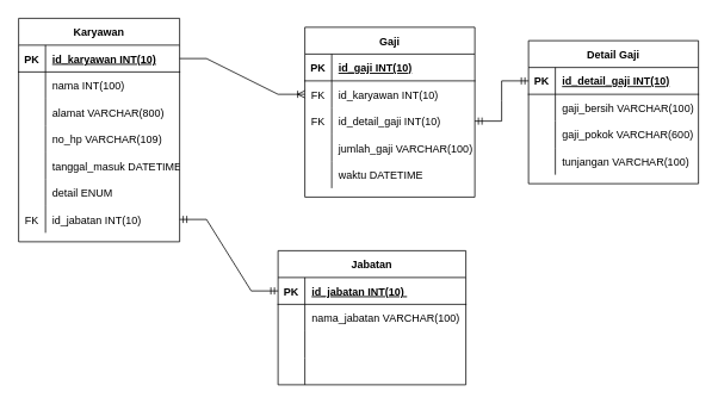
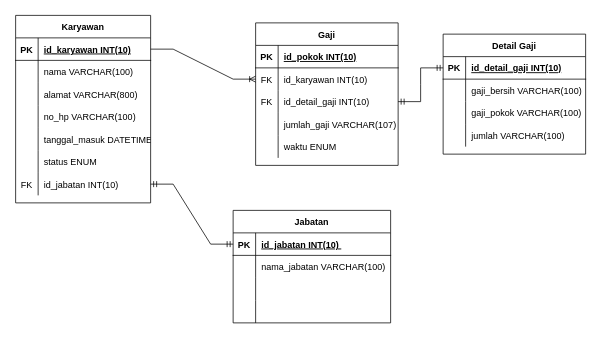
  <mxCell id="0" />
  <mxCell id="1" parent="0" />
  <mxCell id="2" value="Karyawan" style="shape=table;startSize=30;container=1;collapsible=1;childLayout=tableLayout;fixedRows=1;rowLines=0;fontStyle=1;align=center;resizeLast=1;" parent="1" vertex="1"><mxGeometry y="20" width="180" height="250" as="geometry" x="20" /></mxCell>
  <mxCell id="3" value="" style="shape=tableRow;horizontal=0;startSize=0;swimlaneHead=0;swimlaneBody=0;fillColor=none;collapsible=0;dropTarget=0;points=[[0,0.5],[1,0.5]];portConstraint=eastwest;top=0;left=0;right=0;bottom=1;" parent="2" vertex="1"><mxGeometry y="30" width="180" height="30" as="geometry" /></mxCell>
  <mxCell id="4" value="PK" style="shape=partialRectangle;connectable=0;fillColor=none;top=0;left=0;bottom=0;right=0;fontStyle=1;overflow=hidden;" parent="3" vertex="1"><mxGeometry width="30" height="30" as="geometry"><mxRectangle width="30" height="30" as="alternateBounds" /></mxGeometry></mxCell>
  <mxCell id="5" value="id_karyawan INT(10)" style="shape=partialRectangle;connectable=0;fillColor=none;top=0;left=0;bottom=0;right=0;align=left;spacingLeft=6;fontStyle=5;overflow=hidden;" parent="3" vertex="1"><mxGeometry x="30" width="150" height="30" as="geometry"><mxRectangle width="150" height="30" as="alternateBounds" /></mxGeometry></mxCell>
  <mxCell id="6" value="" style="shape=tableRow;horizontal=0;startSize=0;swimlaneHead=0;swimlaneBody=0;fillColor=none;collapsible=0;dropTarget=0;points=[[0,0.5],[1,0.5]];portConstraint=eastwest;top=0;left=0;right=0;bottom=0;" parent="2" vertex="1"><mxGeometry y="60" width="180" height="30" as="geometry" /></mxCell>
  <mxCell id="7" value="" style="shape=partialRectangle;connectable=0;fillColor=none;top=0;left=0;bottom=0;right=0;editable=1;overflow=hidden;" parent="6" vertex="1"><mxGeometry width="30" height="30" as="geometry"><mxRectangle width="30" height="30" as="alternateBounds" /></mxGeometry></mxCell>
- <mxCell id="8" value="nama INT(100)" style="shape=partialRectangle;connectable=0;fillColor=none;top=0;left=0;bottom=0;right=0;align=left;spacingLeft=6;overflow=hidden;" parent="6" vertex="1"><mxGeometry x="30" width="150" height="30" as="geometry"><mxRectangle width="150" height="30" as="alternateBounds" /></mxGeometry></mxCell>
+ <mxCell id="8" value="nama VARCHAR(100)" style="shape=partialRectangle;connectable=0;fillColor=none;top=0;left=0;bottom=0;right=0;align=left;spacingLeft=6;overflow=hidden;" parent="6" vertex="1"><mxGeometry x="30" width="150" height="30" as="geometry"><mxRectangle width="150" height="30" as="alternateBounds" /></mxGeometry></mxCell>
  <mxCell id="9" value="" style="shape=tableRow;horizontal=0;startSize=0;swimlaneHead=0;swimlaneBody=0;fillColor=none;collapsible=0;dropTarget=0;points=[[0,0.5],[1,0.5]];portConstraint=eastwest;top=0;left=0;right=0;bottom=0;" parent="2" vertex="1"><mxGeometry y="90" width="180" height="30" as="geometry" /></mxCell>
  <mxCell id="10" value="" style="shape=partialRectangle;connectable=0;fillColor=none;top=0;left=0;bottom=0;right=0;editable=1;overflow=hidden;" parent="9" vertex="1"><mxGeometry width="30" height="30" as="geometry"><mxRectangle width="30" height="30" as="alternateBounds" /></mxGeometry></mxCell>
  <mxCell id="11" value="alamat VARCHAR(800)" style="shape=partialRectangle;connectable=0;fillColor=none;top=0;left=0;bottom=0;right=0;align=left;spacingLeft=6;overflow=hidden;" parent="9" vertex="1"><mxGeometry x="30" width="150" height="30" as="geometry"><mxRectangle width="150" height="30" as="alternateBounds" /></mxGeometry></mxCell>
  <mxCell id="12" value="" style="shape=tableRow;horizontal=0;startSize=0;swimlaneHead=0;swimlaneBody=0;fillColor=none;collapsible=0;dropTarget=0;points=[[0,0.5],[1,0.5]];portConstraint=eastwest;top=0;left=0;right=0;bottom=0;" parent="2" vertex="1"><mxGeometry y="120" width="180" height="30" as="geometry" /></mxCell>
  <mxCell id="13" value="" style="shape=partialRectangle;connectable=0;fillColor=none;top=0;left=0;bottom=0;right=0;editable=1;overflow=hidden;" parent="12" vertex="1"><mxGeometry width="30" height="30" as="geometry"><mxRectangle width="30" height="30" as="alternateBounds" /></mxGeometry></mxCell>
- <mxCell id="14" value="no_hp VARCHAR(109)" style="shape=partialRectangle;connectable=0;fillColor=none;top=0;left=0;bottom=0;right=0;align=left;spacingLeft=6;overflow=hidden;" parent="12" vertex="1"><mxGeometry x="30" width="150" height="30" as="geometry"><mxRectangle width="150" height="30" as="alternateBounds" /></mxGeometry></mxCell>
+ <mxCell id="14" value="no_hp VARCHAR(100)" style="shape=partialRectangle;connectable=0;fillColor=none;top=0;left=0;bottom=0;right=0;align=left;spacingLeft=6;overflow=hidden;" parent="12" vertex="1"><mxGeometry x="30" width="150" height="30" as="geometry"><mxRectangle width="150" height="30" as="alternateBounds" /></mxGeometry></mxCell>
  <mxCell id="15" value="" style="shape=tableRow;horizontal=0;startSize=0;swimlaneHead=0;swimlaneBody=0;fillColor=none;collapsible=0;dropTarget=0;points=[[0,0.5],[1,0.5]];portConstraint=eastwest;top=0;left=0;right=0;bottom=0;" parent="2" vertex="1"><mxGeometry y="150" width="180" height="30" as="geometry" /></mxCell>
  <mxCell id="16" value="" style="shape=partialRectangle;connectable=0;fillColor=none;top=0;left=0;bottom=0;right=0;editable=1;overflow=hidden;" parent="15" vertex="1"><mxGeometry width="30" height="30" as="geometry"><mxRectangle width="30" height="30" as="alternateBounds" /></mxGeometry></mxCell>
  <mxCell id="17" value="tanggal_masuk DATETIME" style="shape=partialRectangle;connectable=0;fillColor=none;top=0;left=0;bottom=0;right=0;align=left;spacingLeft=6;overflow=hidden;" parent="15" vertex="1"><mxGeometry x="30" width="150" height="30" as="geometry"><mxRectangle width="150" height="30" as="alternateBounds" /></mxGeometry></mxCell>
  <mxCell id="18" value="" style="shape=tableRow;horizontal=0;startSize=0;swimlaneHead=0;swimlaneBody=0;fillColor=none;collapsible=0;dropTarget=0;points=[[0,0.5],[1,0.5]];portConstraint=eastwest;top=0;left=0;right=0;bottom=0;" parent="2" vertex="1"><mxGeometry y="180" width="180" height="30" as="geometry" /></mxCell>
  <mxCell id="19" value="" style="shape=partialRectangle;connectable=0;fillColor=none;top=0;left=0;bottom=0;right=0;editable=1;overflow=hidden;" parent="18" vertex="1"><mxGeometry width="30" height="30" as="geometry"><mxRectangle width="30" height="30" as="alternateBounds" /></mxGeometry></mxCell>
- <mxCell id="20" value="detail ENUM" style="shape=partialRectangle;connectable=0;fillColor=none;top=0;left=0;bottom=0;right=0;align=left;spacingLeft=6;overflow=hidden;" parent="18" vertex="1"><mxGeometry x="30" width="150" height="30" as="geometry"><mxRectangle width="150" height="30" as="alternateBounds" /></mxGeometry></mxCell>
+ <mxCell id="20" value="status ENUM" style="shape=partialRectangle;connectable=0;fillColor=none;top=0;left=0;bottom=0;right=0;align=left;spacingLeft=6;overflow=hidden;" parent="18" vertex="1"><mxGeometry x="30" width="150" height="30" as="geometry"><mxRectangle width="150" height="30" as="alternateBounds" /></mxGeometry></mxCell>
  <mxCell id="21" value="" style="shape=tableRow;horizontal=0;startSize=0;swimlaneHead=0;swimlaneBody=0;fillColor=none;collapsible=0;dropTarget=0;points=[[0,0.5],[1,0.5]];portConstraint=eastwest;top=0;left=0;right=0;bottom=0;" parent="2" vertex="1"><mxGeometry y="210" width="180" height="30" as="geometry" /></mxCell>
  <mxCell id="22" value="FK" style="shape=partialRectangle;connectable=0;fillColor=none;top=0;left=0;bottom=0;right=0;editable=1;overflow=hidden;" parent="21" vertex="1"><mxGeometry width="30" height="30" as="geometry"><mxRectangle width="30" height="30" as="alternateBounds" /></mxGeometry></mxCell>
  <mxCell id="23" value="id_jabatan INT(10)" style="shape=partialRectangle;connectable=0;fillColor=none;top=0;left=0;bottom=0;right=0;align=left;spacingLeft=6;overflow=hidden;" parent="21" vertex="1"><mxGeometry x="30" width="150" height="30" as="geometry"><mxRectangle width="150" height="30" as="alternateBounds" /></mxGeometry></mxCell>
  <mxCell id="24" value="Gaji" style="shape=table;startSize=30;container=1;collapsible=1;childLayout=tableLayout;fixedRows=1;rowLines=0;fontStyle=1;align=center;resizeLast=1;" parent="1" vertex="1"><mxGeometry x="340" y="30" width="190" height="190" as="geometry" /></mxCell>
  <mxCell id="25" value="" style="shape=tableRow;horizontal=0;startSize=0;swimlaneHead=0;swimlaneBody=0;fillColor=none;collapsible=0;dropTarget=0;points=[[0,0.5],[1,0.5]];portConstraint=eastwest;top=0;left=0;right=0;bottom=1;" parent="24" vertex="1"><mxGeometry y="30" width="190" height="30" as="geometry" /></mxCell>
  <mxCell id="26" value="PK" style="shape=partialRectangle;connectable=0;fillColor=none;top=0;left=0;bottom=0;right=0;fontStyle=1;overflow=hidden;" parent="25" vertex="1"><mxGeometry width="30" height="30" as="geometry"><mxRectangle width="30" height="30" as="alternateBounds" /></mxGeometry></mxCell>
- <mxCell id="27" value="id_gaji INT(10)" style="shape=partialRectangle;connectable=0;fillColor=none;top=0;left=0;bottom=0;right=0;align=left;spacingLeft=6;fontStyle=5;overflow=hidden;" parent="25" vertex="1"><mxGeometry x="30" width="160" height="30" as="geometry"><mxRectangle width="160" height="30" as="alternateBounds" /></mxGeometry></mxCell>
+ <mxCell id="27" value="id_pokok INT(10)" style="shape=partialRectangle;connectable=0;fillColor=none;top=0;left=0;bottom=0;right=0;align=left;spacingLeft=6;fontStyle=5;overflow=hidden;" parent="25" vertex="1"><mxGeometry x="30" width="160" height="30" as="geometry"><mxRectangle width="160" height="30" as="alternateBounds" /></mxGeometry></mxCell>
  <mxCell id="28" value="" style="shape=tableRow;horizontal=0;startSize=0;swimlaneHead=0;swimlaneBody=0;fillColor=none;collapsible=0;dropTarget=0;points=[[0,0.5],[1,0.5]];portConstraint=eastwest;top=0;left=0;right=0;bottom=0;" parent="24" vertex="1"><mxGeometry y="60" width="190" height="30" as="geometry" /></mxCell>
  <mxCell id="29" value="FK" style="shape=partialRectangle;connectable=0;fillColor=none;top=0;left=0;bottom=0;right=0;editable=1;overflow=hidden;" parent="28" vertex="1"><mxGeometry width="30" height="30" as="geometry"><mxRectangle width="30" height="30" as="alternateBounds" /></mxGeometry></mxCell>
  <mxCell id="30" value="id_karyawan INT(10)" style="shape=partialRectangle;connectable=0;fillColor=none;top=0;left=0;bottom=0;right=0;align=left;spacingLeft=6;overflow=hidden;" parent="28" vertex="1"><mxGeometry x="30" width="160" height="30" as="geometry"><mxRectangle width="160" height="30" as="alternateBounds" /></mxGeometry></mxCell>
  <mxCell id="31" value="" style="shape=tableRow;horizontal=0;startSize=0;swimlaneHead=0;swimlaneBody=0;fillColor=none;collapsible=0;dropTarget=0;points=[[0,0.5],[1,0.5]];portConstraint=eastwest;top=0;left=0;right=0;bottom=0;" parent="24" vertex="1"><mxGeometry y="90" width="190" height="30" as="geometry" /></mxCell>
  <mxCell id="32" value="FK" style="shape=partialRectangle;connectable=0;fillColor=none;top=0;left=0;bottom=0;right=0;editable=1;overflow=hidden;" parent="31" vertex="1"><mxGeometry width="30" height="30" as="geometry"><mxRectangle width="30" height="30" as="alternateBounds" /></mxGeometry></mxCell>
  <mxCell id="33" value="id_detail_gaji INT(10)" style="shape=partialRectangle;connectable=0;fillColor=none;top=0;left=0;bottom=0;right=0;align=left;spacingLeft=6;overflow=hidden;" parent="31" vertex="1"><mxGeometry x="30" width="160" height="30" as="geometry"><mxRectangle width="160" height="30" as="alternateBounds" /></mxGeometry></mxCell>
  <mxCell id="34" value="" style="shape=tableRow;horizontal=0;startSize=0;swimlaneHead=0;swimlaneBody=0;fillColor=none;collapsible=0;dropTarget=0;points=[[0,0.5],[1,0.5]];portConstraint=eastwest;top=0;left=0;right=0;bottom=0;" parent="24" vertex="1"><mxGeometry y="120" width="190" height="30" as="geometry" /></mxCell>
  <mxCell id="35" value="" style="shape=partialRectangle;connectable=0;fillColor=none;top=0;left=0;bottom=0;right=0;editable=1;overflow=hidden;" parent="34" vertex="1"><mxGeometry width="30" height="30" as="geometry"><mxRectangle width="30" height="30" as="alternateBounds" /></mxGeometry></mxCell>
- <mxCell id="36" value="jumlah_gaji VARCHAR(100)" style="shape=partialRectangle;connectable=0;fillColor=none;top=0;left=0;bottom=0;right=0;align=left;spacingLeft=6;overflow=hidden;" parent="34" vertex="1"><mxGeometry x="30" width="160" height="30" as="geometry"><mxRectangle width="160" height="30" as="alternateBounds" /></mxGeometry></mxCell>
+ <mxCell id="36" value="jumlah_gaji VARCHAR(107)" style="shape=partialRectangle;connectable=0;fillColor=none;top=0;left=0;bottom=0;right=0;align=left;spacingLeft=6;overflow=hidden;" parent="34" vertex="1"><mxGeometry x="30" width="160" height="30" as="geometry"><mxRectangle width="160" height="30" as="alternateBounds" /></mxGeometry></mxCell>
  <mxCell id="37" value="" style="shape=tableRow;horizontal=0;startSize=0;swimlaneHead=0;swimlaneBody=0;fillColor=none;collapsible=0;dropTarget=0;points=[[0,0.5],[1,0.5]];portConstraint=eastwest;top=0;left=0;right=0;bottom=0;" parent="24" vertex="1"><mxGeometry y="150" width="190" height="30" as="geometry" /></mxCell>
  <mxCell id="38" value="" style="shape=partialRectangle;connectable=0;fillColor=none;top=0;left=0;bottom=0;right=0;editable=1;overflow=hidden;" parent="37" vertex="1"><mxGeometry width="30" height="30" as="geometry"><mxRectangle width="30" height="30" as="alternateBounds" /></mxGeometry></mxCell>
- <mxCell id="39" value="waktu DATETIME" style="shape=partialRectangle;connectable=0;fillColor=none;top=0;left=0;bottom=0;right=0;align=left;spacingLeft=6;overflow=hidden;" parent="37" vertex="1"><mxGeometry x="30" width="160" height="30" as="geometry"><mxRectangle width="160" height="30" as="alternateBounds" /></mxGeometry></mxCell>
+ <mxCell id="39" value="waktu ENUM" style="shape=partialRectangle;connectable=0;fillColor=none;top=0;left=0;bottom=0;right=0;align=left;spacingLeft=6;overflow=hidden;" parent="37" vertex="1"><mxGeometry x="30" width="160" height="30" as="geometry"><mxRectangle width="160" height="30" as="alternateBounds" /></mxGeometry></mxCell>
  <mxCell id="40" value="Jabatan" style="shape=table;startSize=30;container=1;collapsible=1;childLayout=tableLayout;fixedRows=1;rowLines=0;fontStyle=1;align=center;resizeLast=1;" parent="1" vertex="1"><mxGeometry x="310" y="280" width="210" height="150" as="geometry" /></mxCell>
  <mxCell id="41" value="" style="shape=tableRow;horizontal=0;startSize=0;swimlaneHead=0;swimlaneBody=0;fillColor=none;collapsible=0;dropTarget=0;points=[[0,0.5],[1,0.5]];portConstraint=eastwest;top=0;left=0;right=0;bottom=1;" parent="40" vertex="1"><mxGeometry y="30" width="210" height="30" as="geometry" /></mxCell>
  <mxCell id="42" value="PK" style="shape=partialRectangle;connectable=0;fillColor=none;top=0;left=0;bottom=0;right=0;fontStyle=1;overflow=hidden;" parent="41" vertex="1"><mxGeometry width="30" height="30" as="geometry"><mxRectangle width="30" height="30" as="alternateBounds" /></mxGeometry></mxCell>
  <mxCell id="43" value="id_jabatan INT(10) " style="shape=partialRectangle;connectable=0;fillColor=none;top=0;left=0;bottom=0;right=0;align=left;spacingLeft=6;fontStyle=5;overflow=hidden;" parent="41" vertex="1"><mxGeometry x="30" width="180" height="30" as="geometry"><mxRectangle width="180" height="30" as="alternateBounds" /></mxGeometry></mxCell>
  <mxCell id="44" value="" style="shape=tableRow;horizontal=0;startSize=0;swimlaneHead=0;swimlaneBody=0;fillColor=none;collapsible=0;dropTarget=0;points=[[0,0.5],[1,0.5]];portConstraint=eastwest;top=0;left=0;right=0;bottom=0;" parent="40" vertex="1"><mxGeometry y="60" width="210" height="30" as="geometry" /></mxCell>
  <mxCell id="45" value="" style="shape=partialRectangle;connectable=0;fillColor=none;top=0;left=0;bottom=0;right=0;editable=1;overflow=hidden;" parent="44" vertex="1"><mxGeometry width="30" height="30" as="geometry"><mxRectangle width="30" height="30" as="alternateBounds" /></mxGeometry></mxCell>
  <mxCell id="46" value="nama_jabatan VARCHAR(100)" style="shape=partialRectangle;connectable=0;fillColor=none;top=0;left=0;bottom=0;right=0;align=left;spacingLeft=6;overflow=hidden;" parent="44" vertex="1"><mxGeometry x="30" width="180" height="30" as="geometry"><mxRectangle width="180" height="30" as="alternateBounds" /></mxGeometry></mxCell>
  <mxCell id="47" value="" style="shape=tableRow;horizontal=0;startSize=0;swimlaneHead=0;swimlaneBody=0;fillColor=none;collapsible=0;dropTarget=0;points=[[0,0.5],[1,0.5]];portConstraint=eastwest;top=0;left=0;right=0;bottom=0;" parent="40" vertex="1"><mxGeometry y="90" width="210" height="30" as="geometry" /></mxCell>
  <mxCell id="48" value="" style="shape=partialRectangle;connectable=0;fillColor=none;top=0;left=0;bottom=0;right=0;editable=1;overflow=hidden;" parent="47" vertex="1"><mxGeometry width="30" height="30" as="geometry"><mxRectangle width="30" height="30" as="alternateBounds" /></mxGeometry></mxCell>
  <mxCell id="49" value="" style="shape=partialRectangle;connectable=0;fillColor=none;top=0;left=0;bottom=0;right=0;align=left;spacingLeft=6;overflow=hidden;" parent="47" vertex="1"><mxGeometry x="30" width="180" height="30" as="geometry"><mxRectangle width="180" height="30" as="alternateBounds" /></mxGeometry></mxCell>
  <mxCell id="50" value="" style="shape=tableRow;horizontal=0;startSize=0;swimlaneHead=0;swimlaneBody=0;fillColor=none;collapsible=0;dropTarget=0;points=[[0,0.5],[1,0.5]];portConstraint=eastwest;top=0;left=0;right=0;bottom=0;" parent="40" vertex="1"><mxGeometry y="120" width="210" height="30" as="geometry" /></mxCell>
  <mxCell id="51" value="" style="shape=partialRectangle;connectable=0;fillColor=none;top=0;left=0;bottom=0;right=0;editable=1;overflow=hidden;" parent="50" vertex="1"><mxGeometry width="30" height="30" as="geometry"><mxRectangle width="30" height="30" as="alternateBounds" /></mxGeometry></mxCell>
  <mxCell id="52" value="" style="shape=partialRectangle;connectable=0;fillColor=none;top=0;left=0;bottom=0;right=0;align=left;spacingLeft=6;overflow=hidden;" parent="50" vertex="1"><mxGeometry x="30" width="180" height="30" as="geometry"><mxRectangle width="180" height="30" as="alternateBounds" /></mxGeometry></mxCell>
  <mxCell id="53" value="" style="edgeStyle=entityRelationEdgeStyle;fontSize=12;html=1;endArrow=ERmandOne;startArrow=ERmandOne;rounded=0;entryX=1;entryY=0.5;entryDx=0;entryDy=0;exitX=0;exitY=0.5;exitDx=0;exitDy=0;" parent="1" source="41" target="21" edge="1"><mxGeometry width="100" height="100" relative="1" as="geometry"><mxPoint x="50" y="380" as="sourcePoint" /><mxPoint x="330" y="340" as="targetPoint" /></mxGeometry></mxCell>
  <mxCell id="54" value="Detail Gaji" style="shape=table;startSize=30;container=1;collapsible=1;childLayout=tableLayout;fixedRows=1;rowLines=0;fontStyle=1;align=center;resizeLast=1;" parent="1" vertex="1"><mxGeometry x="590" y="45" width="190" height="160" as="geometry" /></mxCell>
  <mxCell id="55" value="" style="shape=tableRow;horizontal=0;startSize=0;swimlaneHead=0;swimlaneBody=0;fillColor=none;collapsible=0;dropTarget=0;points=[[0,0.5],[1,0.5]];portConstraint=eastwest;top=0;left=0;right=0;bottom=1;" parent="54" vertex="1"><mxGeometry y="30" width="190" height="30" as="geometry" /></mxCell>
  <mxCell id="56" value="PK" style="shape=partialRectangle;connectable=0;fillColor=none;top=0;left=0;bottom=0;right=0;fontStyle=1;overflow=hidden;" parent="55" vertex="1"><mxGeometry width="30" height="30" as="geometry"><mxRectangle width="30" height="30" as="alternateBounds" /></mxGeometry></mxCell>
  <mxCell id="57" value="id_detail_gaji INT(10)" style="shape=partialRectangle;connectable=0;fillColor=none;top=0;left=0;bottom=0;right=0;align=left;spacingLeft=6;fontStyle=5;overflow=hidden;" parent="55" vertex="1"><mxGeometry x="30" width="160" height="30" as="geometry"><mxRectangle width="160" height="30" as="alternateBounds" /></mxGeometry></mxCell>
  <mxCell id="58" value="" style="shape=tableRow;horizontal=0;startSize=0;swimlaneHead=0;swimlaneBody=0;fillColor=none;collapsible=0;dropTarget=0;points=[[0,0.5],[1,0.5]];portConstraint=eastwest;top=0;left=0;right=0;bottom=0;" parent="54" vertex="1"><mxGeometry y="60" width="190" height="30" as="geometry" /></mxCell>
  <mxCell id="59" value="" style="shape=partialRectangle;connectable=0;fillColor=none;top=0;left=0;bottom=0;right=0;editable=1;overflow=hidden;" parent="58" vertex="1"><mxGeometry width="30" height="30" as="geometry"><mxRectangle width="30" height="30" as="alternateBounds" /></mxGeometry></mxCell>
  <mxCell id="60" value="gaji_bersih VARCHAR(100)" style="shape=partialRectangle;connectable=0;fillColor=none;top=0;left=0;bottom=0;right=0;align=left;spacingLeft=6;overflow=hidden;" parent="58" vertex="1"><mxGeometry x="30" width="160" height="30" as="geometry"><mxRectangle width="160" height="30" as="alternateBounds" /></mxGeometry></mxCell>
  <mxCell id="61" value="" style="shape=tableRow;horizontal=0;startSize=0;swimlaneHead=0;swimlaneBody=0;fillColor=none;collapsible=0;dropTarget=0;points=[[0,0.5],[1,0.5]];portConstraint=eastwest;top=0;left=0;right=0;bottom=0;" parent="54" vertex="1"><mxGeometry y="90" width="190" height="30" as="geometry" /></mxCell>
  <mxCell id="62" value="" style="shape=partialRectangle;connectable=0;fillColor=none;top=0;left=0;bottom=0;right=0;editable=1;overflow=hidden;" parent="61" vertex="1"><mxGeometry width="30" height="30" as="geometry"><mxRectangle width="30" height="30" as="alternateBounds" /></mxGeometry></mxCell>
- <mxCell id="63" value="gaji_pokok VARCHAR(600)" style="shape=partialRectangle;connectable=0;fillColor=none;top=0;left=0;bottom=0;right=0;align=left;spacingLeft=6;overflow=hidden;" parent="61" vertex="1"><mxGeometry x="30" width="160" height="30" as="geometry"><mxRectangle width="160" height="30" as="alternateBounds" /></mxGeometry></mxCell>
+ <mxCell id="63" value="gaji_pokok VARCHAR(100)" style="shape=partialRectangle;connectable=0;fillColor=none;top=0;left=0;bottom=0;right=0;align=left;spacingLeft=6;overflow=hidden;" parent="61" vertex="1"><mxGeometry x="30" width="160" height="30" as="geometry"><mxRectangle width="160" height="30" as="alternateBounds" /></mxGeometry></mxCell>
  <mxCell id="64" value="" style="shape=tableRow;horizontal=0;startSize=0;swimlaneHead=0;swimlaneBody=0;fillColor=none;collapsible=0;dropTarget=0;points=[[0,0.5],[1,0.5]];portConstraint=eastwest;top=0;left=0;right=0;bottom=0;" parent="54" vertex="1"><mxGeometry y="120" width="190" height="30" as="geometry" /></mxCell>
  <mxCell id="65" value="" style="shape=partialRectangle;connectable=0;fillColor=none;top=0;left=0;bottom=0;right=0;editable=1;overflow=hidden;" parent="64" vertex="1"><mxGeometry width="30" height="30" as="geometry"><mxRectangle width="30" height="30" as="alternateBounds" /></mxGeometry></mxCell>
- <mxCell id="66" value="tunjangan VARCHAR(100)" style="shape=partialRectangle;connectable=0;fillColor=none;top=0;left=0;bottom=0;right=0;align=left;spacingLeft=6;overflow=hidden;" parent="64" vertex="1"><mxGeometry x="30" width="160" height="30" as="geometry"><mxRectangle width="160" height="30" as="alternateBounds" /></mxGeometry></mxCell>
+ <mxCell id="66" value="jumlah VARCHAR(100)" style="shape=partialRectangle;connectable=0;fillColor=none;top=0;left=0;bottom=0;right=0;align=left;spacingLeft=6;overflow=hidden;" parent="64" vertex="1"><mxGeometry x="30" width="160" height="30" as="geometry"><mxRectangle width="160" height="30" as="alternateBounds" /></mxGeometry></mxCell>
  <mxCell id="67" value="" style="edgeStyle=entityRelationEdgeStyle;fontSize=12;html=1;endArrow=ERmandOne;startArrow=ERmandOne;rounded=0;entryX=0;entryY=0.5;entryDx=0;entryDy=0;exitX=1;exitY=0.5;exitDx=0;exitDy=0;" parent="1" source="31" target="55" edge="1"><mxGeometry width="100" height="100" relative="1" as="geometry"><mxPoint x="570" y="460" as="sourcePoint" /><mxPoint x="670" y="360" as="targetPoint" /></mxGeometry></mxCell>
  <mxCell id="68" value="" style="edgeStyle=entityRelationEdgeStyle;fontSize=12;html=1;endArrow=ERoneToMany;rounded=0;exitX=1;exitY=0.5;exitDx=0;exitDy=0;entryX=0;entryY=0.5;entryDx=0;entryDy=0;" parent="1" source="3" target="28" edge="1"><mxGeometry width="100" height="100" relative="1" as="geometry"><mxPoint x="500" y="170" as="sourcePoint" /><mxPoint x="600" y="70" as="targetPoint" /></mxGeometry></mxCell>
